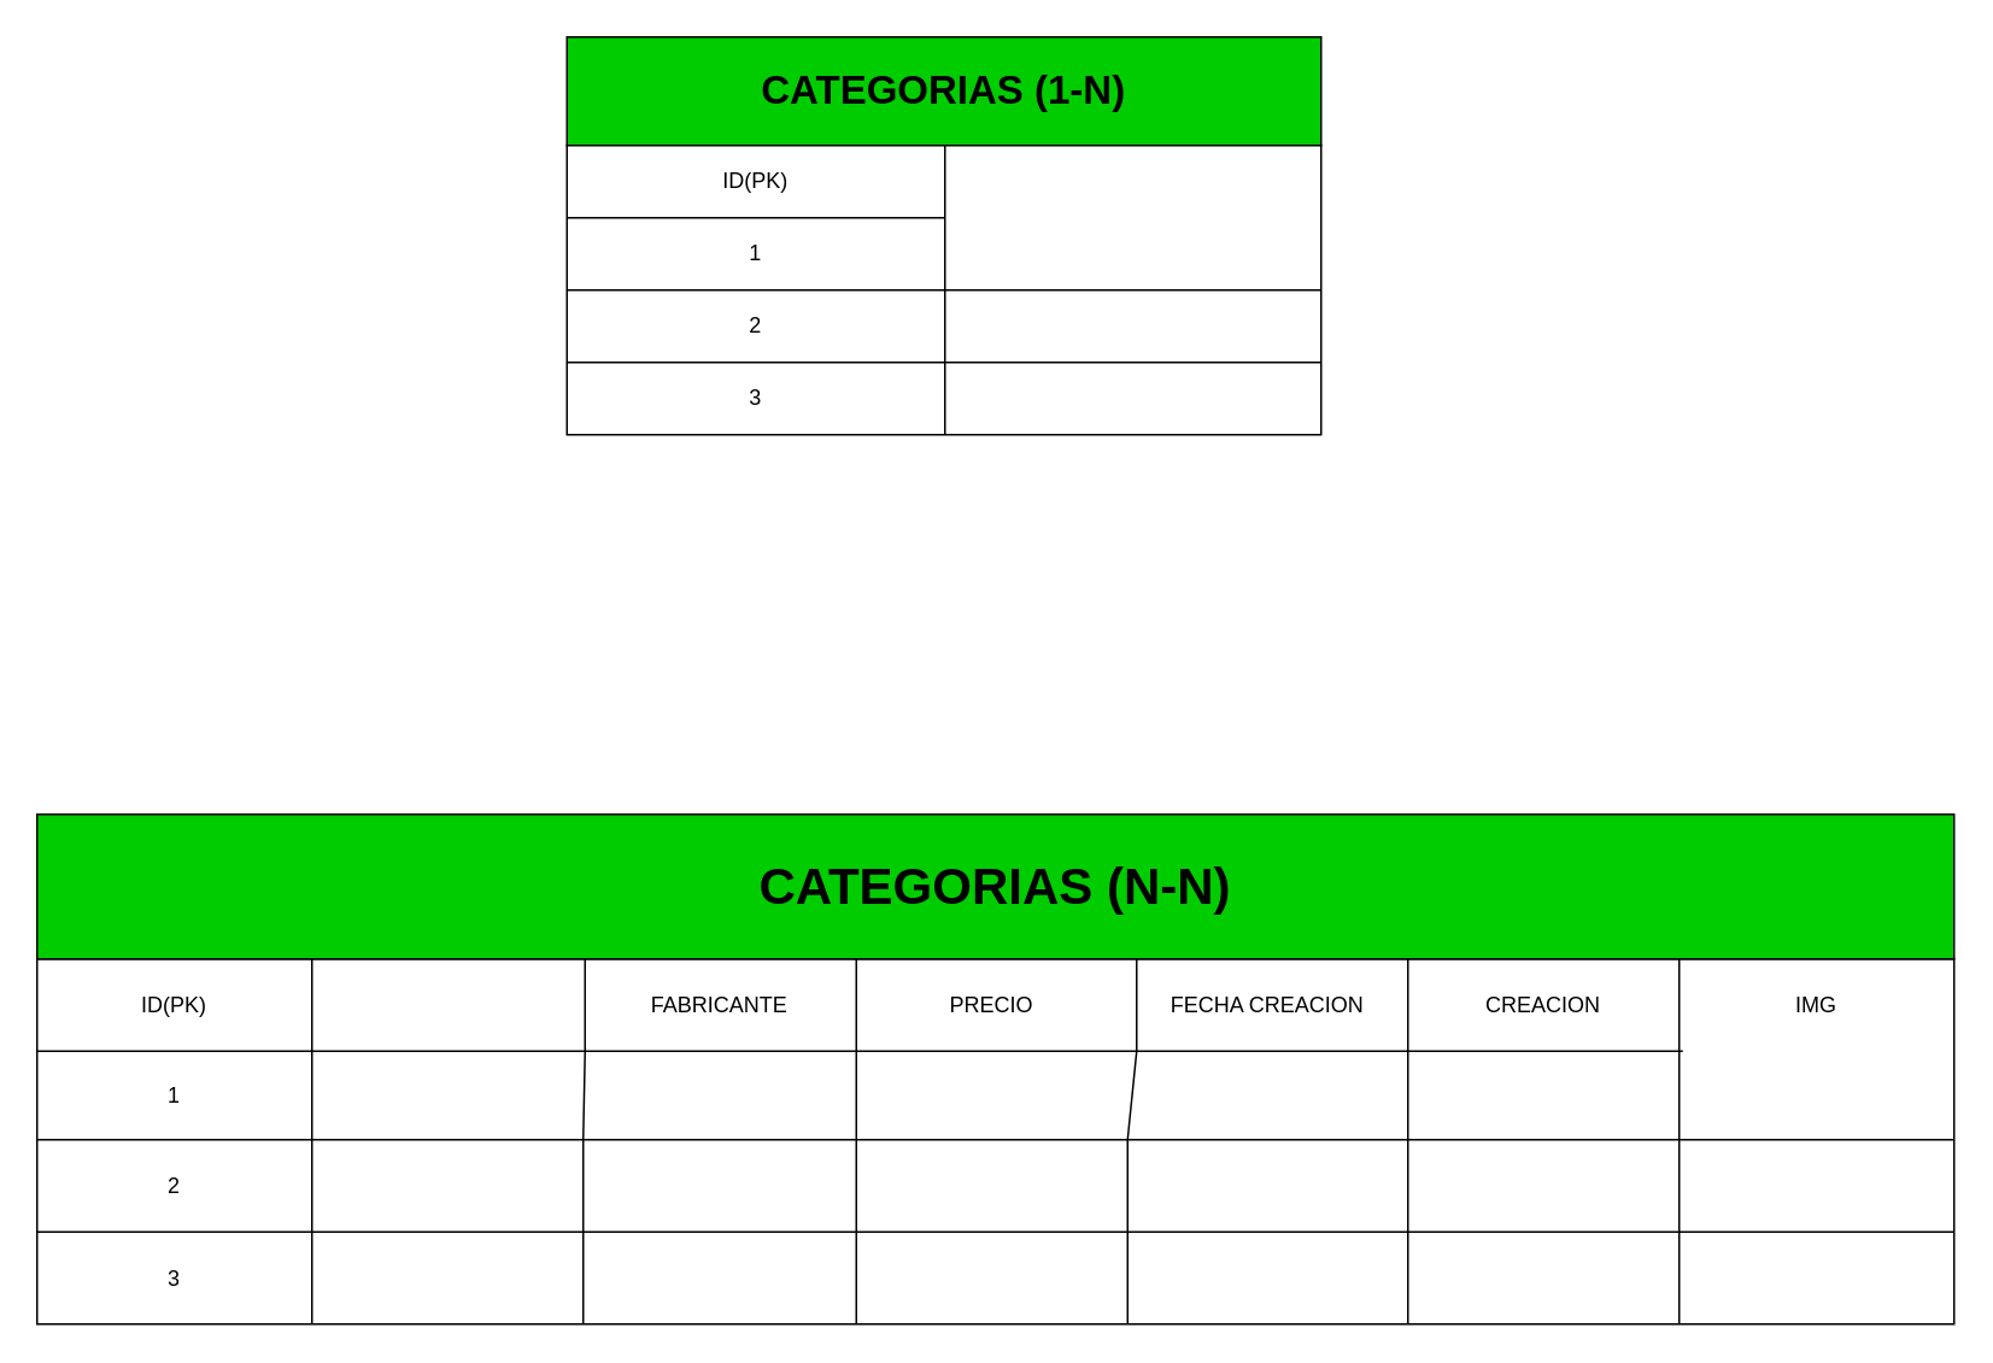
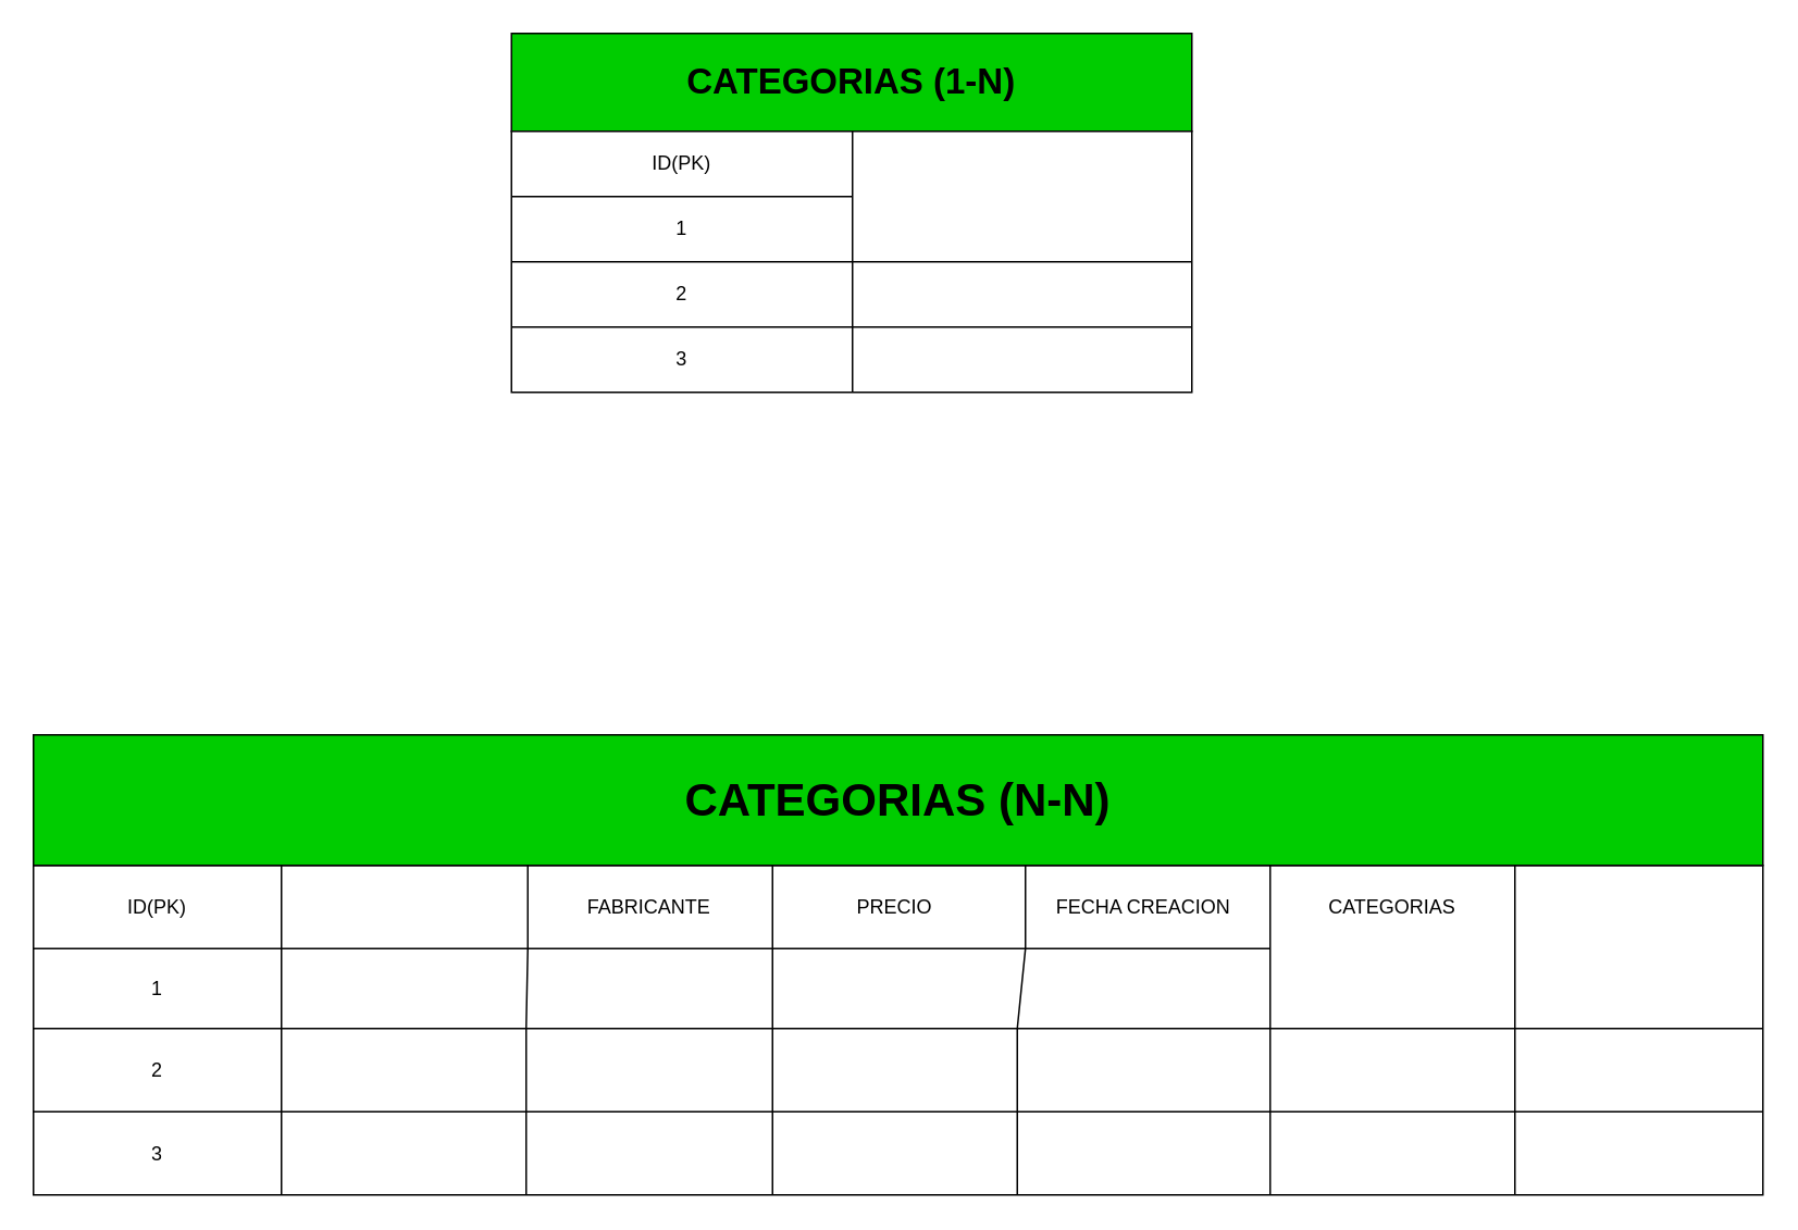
  <mxCell id="0" />
  <mxCell id="1" parent="0" />
  <mxCell id="2" value="" style="group" vertex="1" connectable="0" parent="1"><mxGeometry x="20" y="450" width="1060" height="282" as="geometry" /></mxCell>
  <mxCell id="3" value="" style="shape=table;startSize=0;container=1;collapsible=0;childLayout=tableLayout;" vertex="1" parent="2"><mxGeometry y="80" width="1060" height="202" as="geometry" /></mxCell>
  <mxCell id="4" value="" style="shape=partialRectangle;collapsible=0;dropTarget=0;pointerEvents=0;fillColor=none;top=0;left=0;bottom=0;right=0;points=[[0,0.5],[1,0.5]];portConstraint=eastwest;" vertex="1" parent="3"><mxGeometry width="1060" height="51" as="geometry" /></mxCell>
  <mxCell id="5" value="ID(PK)" style="shape=partialRectangle;html=1;whiteSpace=wrap;connectable=0;overflow=hidden;fillColor=none;top=0;left=0;bottom=0;right=0;" vertex="1" parent="4"><mxGeometry width="152" height="51" as="geometry"><mxRectangle width="152" height="51" as="alternateBounds" /></mxGeometry></mxCell>
  <mxCell id="6" value="FABRICANTE" style="shape=partialRectangle;html=1;whiteSpace=wrap;connectable=0;overflow=hidden;fillColor=none;top=0;left=0;bottom=0;right=0;" vertex="1" parent="4"><mxGeometry x="302" width="151" height="51" as="geometry"><mxRectangle width="151" height="51" as="alternateBounds" /></mxGeometry></mxCell>
  <mxCell id="7" value="PRECIO" style="shape=partialRectangle;html=1;whiteSpace=wrap;connectable=0;overflow=hidden;fillColor=none;top=0;left=0;bottom=0;right=0;" vertex="1" parent="4"><mxGeometry x="453" width="150" height="51" as="geometry"><mxRectangle width="150" height="51" as="alternateBounds" /></mxGeometry></mxCell>
  <mxCell id="8" value="FECHA CREACION" style="shape=partialRectangle;html=1;whiteSpace=wrap;connectable=0;overflow=hidden;fillColor=none;top=0;left=0;bottom=0;right=0;" vertex="1" parent="4"><mxGeometry x="603" width="155" height="51" as="geometry"><mxRectangle width="155" height="51" as="alternateBounds" /></mxGeometry></mxCell>
- <mxCell id="9" value="CREACION" style="shape=partialRectangle;html=1;whiteSpace=wrap;connectable=0;overflow=hidden;fillColor=none;top=0;left=0;bottom=0;right=0;" vertex="1" parent="4"><mxGeometry x="758" width="150" height="51" as="geometry"><mxRectangle width="150" height="51" as="alternateBounds" /></mxGeometry></mxCell>
- <mxCell id="10" value="IMG" style="shape=partialRectangle;html=1;whiteSpace=wrap;connectable=0;overflow=hidden;fillColor=none;top=0;left=0;bottom=0;right=0;" vertex="1" parent="4"><mxGeometry x="908" width="152" height="51" as="geometry"><mxRectangle width="152" height="51" as="alternateBounds" /></mxGeometry></mxCell>
+ <mxCell id="9" value="CATEGORIAS" style="shape=partialRectangle;html=1;whiteSpace=wrap;connectable=0;overflow=hidden;fillColor=none;top=0;left=0;bottom=0;right=0;" vertex="1" parent="4"><mxGeometry x="758" width="150" height="51" as="geometry"><mxRectangle width="150" height="51" as="alternateBounds" /></mxGeometry></mxCell>
  <mxCell id="11" value="" style="shape=partialRectangle;collapsible=0;dropTarget=0;pointerEvents=0;fillColor=none;top=0;left=0;bottom=0;right=0;points=[[0,0.5],[1,0.5]];portConstraint=eastwest;" vertex="1" parent="3"><mxGeometry y="51" width="1060" height="49" as="geometry" /></mxCell>
  <mxCell id="12" value="1" style="shape=partialRectangle;html=1;whiteSpace=wrap;connectable=0;overflow=hidden;fillColor=none;top=0;left=0;bottom=0;right=0;" vertex="1" parent="11"><mxGeometry width="152" height="49" as="geometry"><mxRectangle width="152" height="49" as="alternateBounds" /></mxGeometry></mxCell>
  <mxCell id="13" value="" style="shape=partialRectangle;html=1;whiteSpace=wrap;connectable=0;overflow=hidden;fillColor=none;top=0;left=0;bottom=0;right=0;" vertex="1" parent="11"><mxGeometry x="152" width="150" height="49" as="geometry"><mxRectangle width="150" height="49" as="alternateBounds" /></mxGeometry></mxCell>
  <mxCell id="14" value="" style="shape=partialRectangle;html=1;whiteSpace=wrap;connectable=0;overflow=hidden;fillColor=none;top=0;left=0;bottom=0;right=0;" vertex="1" parent="11"><mxGeometry x="302" width="151" height="49" as="geometry"><mxRectangle width="151" height="49" as="alternateBounds" /></mxGeometry></mxCell>
  <mxCell id="15" value="" style="shape=partialRectangle;html=1;whiteSpace=wrap;connectable=0;overflow=hidden;fillColor=none;top=0;left=0;bottom=0;right=0;" vertex="1" parent="11"><mxGeometry x="453" width="150" height="49" as="geometry"><mxRectangle width="150" height="49" as="alternateBounds" /></mxGeometry></mxCell>
  <mxCell id="16" value="" style="shape=partialRectangle;html=1;whiteSpace=wrap;connectable=0;overflow=hidden;fillColor=none;top=0;left=0;bottom=0;right=0;" vertex="1" parent="11"><mxGeometry x="603" width="155" height="49" as="geometry"><mxRectangle width="155" height="49" as="alternateBounds" /></mxGeometry></mxCell>
  <mxCell id="17" value="" style="shape=partialRectangle;html=1;whiteSpace=wrap;connectable=0;overflow=hidden;fillColor=none;top=0;left=0;bottom=0;right=0;" vertex="1" parent="11"><mxGeometry x="758" width="150" height="49" as="geometry"><mxRectangle width="150" height="49" as="alternateBounds" /></mxGeometry></mxCell>
  <mxCell id="18" style="shape=partialRectangle;html=1;whiteSpace=wrap;connectable=0;overflow=hidden;fillColor=none;top=0;left=0;bottom=0;right=0;" vertex="1" parent="11"><mxGeometry x="908" width="152" height="49" as="geometry"><mxRectangle width="152" height="49" as="alternateBounds" /></mxGeometry></mxCell>
  <mxCell id="19" style="shape=partialRectangle;collapsible=0;dropTarget=0;pointerEvents=0;fillColor=none;top=0;left=0;bottom=0;right=0;points=[[0,0.5],[1,0.5]];portConstraint=eastwest;" vertex="1" parent="3"><mxGeometry y="100" width="1060" height="51" as="geometry" /></mxCell>
  <mxCell id="20" value="2" style="shape=partialRectangle;html=1;whiteSpace=wrap;connectable=0;overflow=hidden;fillColor=none;top=0;left=0;bottom=0;right=0;" vertex="1" parent="19"><mxGeometry width="152" height="51" as="geometry"><mxRectangle width="152" height="51" as="alternateBounds" /></mxGeometry></mxCell>
  <mxCell id="21" style="shape=partialRectangle;html=1;whiteSpace=wrap;connectable=0;overflow=hidden;fillColor=none;top=0;left=0;bottom=0;right=0;" vertex="1" parent="19"><mxGeometry x="152" width="150" height="51" as="geometry"><mxRectangle width="150" height="51" as="alternateBounds" /></mxGeometry></mxCell>
  <mxCell id="22" style="shape=partialRectangle;html=1;whiteSpace=wrap;connectable=0;overflow=hidden;fillColor=none;top=0;left=0;bottom=0;right=0;" vertex="1" parent="19"><mxGeometry x="302" width="151" height="51" as="geometry"><mxRectangle width="151" height="51" as="alternateBounds" /></mxGeometry></mxCell>
  <mxCell id="23" style="shape=partialRectangle;html=1;whiteSpace=wrap;connectable=0;overflow=hidden;fillColor=none;top=0;left=0;bottom=0;right=0;" vertex="1" parent="19"><mxGeometry x="453" width="150" height="51" as="geometry"><mxRectangle width="150" height="51" as="alternateBounds" /></mxGeometry></mxCell>
  <mxCell id="24" style="shape=partialRectangle;html=1;whiteSpace=wrap;connectable=0;overflow=hidden;fillColor=none;top=0;left=0;bottom=0;right=0;" vertex="1" parent="19"><mxGeometry x="603" width="155" height="51" as="geometry"><mxRectangle width="155" height="51" as="alternateBounds" /></mxGeometry></mxCell>
  <mxCell id="25" style="shape=partialRectangle;html=1;whiteSpace=wrap;connectable=0;overflow=hidden;fillColor=none;top=0;left=0;bottom=0;right=0;" vertex="1" parent="19"><mxGeometry x="758" width="150" height="51" as="geometry"><mxRectangle width="150" height="51" as="alternateBounds" /></mxGeometry></mxCell>
  <mxCell id="26" style="shape=partialRectangle;html=1;whiteSpace=wrap;connectable=0;overflow=hidden;fillColor=none;top=0;left=0;bottom=0;right=0;" vertex="1" parent="19"><mxGeometry x="908" width="152" height="51" as="geometry"><mxRectangle width="152" height="51" as="alternateBounds" /></mxGeometry></mxCell>
  <mxCell id="27" style="shape=partialRectangle;collapsible=0;dropTarget=0;pointerEvents=0;fillColor=none;top=0;left=0;bottom=0;right=0;points=[[0,0.5],[1,0.5]];portConstraint=eastwest;" vertex="1" parent="3"><mxGeometry y="151" width="1060" height="51" as="geometry" /></mxCell>
  <mxCell id="28" value="3" style="shape=partialRectangle;html=1;whiteSpace=wrap;connectable=0;overflow=hidden;fillColor=none;top=0;left=0;bottom=0;right=0;" vertex="1" parent="27"><mxGeometry width="152" height="51" as="geometry"><mxRectangle width="152" height="51" as="alternateBounds" /></mxGeometry></mxCell>
  <mxCell id="29" style="shape=partialRectangle;html=1;whiteSpace=wrap;connectable=0;overflow=hidden;fillColor=none;top=0;left=0;bottom=0;right=0;" vertex="1" parent="27"><mxGeometry x="152" width="150" height="51" as="geometry"><mxRectangle width="150" height="51" as="alternateBounds" /></mxGeometry></mxCell>
  <mxCell id="30" style="shape=partialRectangle;html=1;whiteSpace=wrap;connectable=0;overflow=hidden;fillColor=none;top=0;left=0;bottom=0;right=0;" vertex="1" parent="27"><mxGeometry x="302" width="151" height="51" as="geometry"><mxRectangle width="151" height="51" as="alternateBounds" /></mxGeometry></mxCell>
  <mxCell id="31" style="shape=partialRectangle;html=1;whiteSpace=wrap;connectable=0;overflow=hidden;fillColor=none;top=0;left=0;bottom=0;right=0;" vertex="1" parent="27"><mxGeometry x="453" width="150" height="51" as="geometry"><mxRectangle width="150" height="51" as="alternateBounds" /></mxGeometry></mxCell>
  <mxCell id="32" style="shape=partialRectangle;html=1;whiteSpace=wrap;connectable=0;overflow=hidden;fillColor=none;top=0;left=0;bottom=0;right=0;" vertex="1" parent="27"><mxGeometry x="603" width="155" height="51" as="geometry"><mxRectangle width="155" height="51" as="alternateBounds" /></mxGeometry></mxCell>
  <mxCell id="33" style="shape=partialRectangle;html=1;whiteSpace=wrap;connectable=0;overflow=hidden;fillColor=none;top=0;left=0;bottom=0;right=0;" vertex="1" parent="27"><mxGeometry x="758" width="150" height="51" as="geometry"><mxRectangle width="150" height="51" as="alternateBounds" /></mxGeometry></mxCell>
  <mxCell id="34" style="shape=partialRectangle;html=1;whiteSpace=wrap;connectable=0;overflow=hidden;fillColor=none;top=0;left=0;bottom=0;right=0;" vertex="1" parent="27"><mxGeometry x="908" width="152" height="51" as="geometry"><mxRectangle width="152" height="51" as="alternateBounds" /></mxGeometry></mxCell>
  <mxCell id="35" value="&lt;font style=&quot;font-size: 28px&quot;&gt;&lt;b&gt;CATEGORIAS (N-N)&lt;/b&gt;&lt;/font&gt;" style="whiteSpace=wrap;html=1;gradientColor=none;fillColor=#00CC00;" vertex="1" parent="2"><mxGeometry width="1060" height="80" as="geometry" /></mxCell>
  <mxCell id="36" value="" style="group" vertex="1" connectable="0" parent="1"><mxGeometry x="313" y="20" width="417" height="240" as="geometry" /></mxCell>
  <mxCell id="37" value="" style="group" vertex="1" connectable="0" parent="36"><mxGeometry width="417" height="220" as="geometry" /></mxCell>
  <mxCell id="38" value="&lt;font size=&quot;1&quot;&gt;&lt;b style=&quot;font-size: 22px&quot;&gt;CATEGORIAS (1-N)&lt;/b&gt;&lt;/font&gt;" style="whiteSpace=wrap;html=1;fillColor=#00cc00;" vertex="1" parent="37"><mxGeometry width="417" height="60" as="geometry" /></mxCell>
  <mxCell id="39" value="" style="shape=table;startSize=0;container=1;collapsible=0;childLayout=tableLayout;" vertex="1" parent="37"><mxGeometry y="60" width="417" height="160" as="geometry" /></mxCell>
  <mxCell id="40" value="" style="shape=partialRectangle;collapsible=0;dropTarget=0;pointerEvents=0;fillColor=none;top=0;left=0;bottom=0;right=0;points=[[0,0.5],[1,0.5]];portConstraint=eastwest;" vertex="1" parent="39"><mxGeometry width="417" height="40" as="geometry" /></mxCell>
  <mxCell id="41" value="ID(PK)" style="shape=partialRectangle;html=1;whiteSpace=wrap;connectable=0;overflow=hidden;fillColor=none;top=0;left=0;bottom=0;right=0;" vertex="1" parent="40"><mxGeometry width="209" height="40" as="geometry"><mxRectangle width="209" height="40" as="alternateBounds" /></mxGeometry></mxCell>
  <mxCell id="42" value="" style="shape=partialRectangle;collapsible=0;dropTarget=0;pointerEvents=0;fillColor=none;top=0;left=0;bottom=0;right=0;points=[[0,0.5],[1,0.5]];portConstraint=eastwest;" vertex="1" parent="39"><mxGeometry y="40" width="417" height="40" as="geometry" /></mxCell>
  <mxCell id="43" value="1" style="shape=partialRectangle;html=1;whiteSpace=wrap;connectable=0;overflow=hidden;fillColor=none;top=0;left=0;bottom=0;right=0;" vertex="1" parent="42"><mxGeometry width="209" height="40" as="geometry"><mxRectangle width="209" height="40" as="alternateBounds" /></mxGeometry></mxCell>
  <mxCell id="44" value="" style="shape=partialRectangle;html=1;whiteSpace=wrap;connectable=0;overflow=hidden;fillColor=none;top=0;left=0;bottom=0;right=0;" vertex="1" parent="42"><mxGeometry x="209" width="208" height="40" as="geometry"><mxRectangle width="208" height="40" as="alternateBounds" /></mxGeometry></mxCell>
  <mxCell id="45" value="" style="shape=partialRectangle;collapsible=0;dropTarget=0;pointerEvents=0;fillColor=none;top=0;left=0;bottom=0;right=0;points=[[0,0.5],[1,0.5]];portConstraint=eastwest;" vertex="1" parent="39"><mxGeometry y="80" width="417" height="40" as="geometry" /></mxCell>
  <mxCell id="46" value="2" style="shape=partialRectangle;html=1;whiteSpace=wrap;connectable=0;overflow=hidden;fillColor=none;top=0;left=0;bottom=0;right=0;" vertex="1" parent="45"><mxGeometry width="209" height="40" as="geometry"><mxRectangle width="209" height="40" as="alternateBounds" /></mxGeometry></mxCell>
  <mxCell id="47" value="" style="shape=partialRectangle;html=1;whiteSpace=wrap;connectable=0;overflow=hidden;fillColor=none;top=0;left=0;bottom=0;right=0;" vertex="1" parent="45"><mxGeometry x="209" width="208" height="40" as="geometry"><mxRectangle width="208" height="40" as="alternateBounds" /></mxGeometry></mxCell>
  <mxCell id="48" value="" style="shape=partialRectangle;collapsible=0;dropTarget=0;pointerEvents=0;fillColor=none;top=0;left=0;bottom=0;right=0;points=[[0,0.5],[1,0.5]];portConstraint=eastwest;" vertex="1" parent="39"><mxGeometry y="120" width="417" height="40" as="geometry" /></mxCell>
  <mxCell id="49" value="3" style="shape=partialRectangle;html=1;whiteSpace=wrap;connectable=0;overflow=hidden;fillColor=none;top=0;left=0;bottom=0;right=0;" vertex="1" parent="48"><mxGeometry width="209" height="40" as="geometry"><mxRectangle width="209" height="40" as="alternateBounds" /></mxGeometry></mxCell>
  <mxCell id="50" value="" style="shape=partialRectangle;html=1;whiteSpace=wrap;connectable=0;overflow=hidden;fillColor=none;top=0;left=0;bottom=0;right=0;" vertex="1" parent="48"><mxGeometry x="209" width="208" height="40" as="geometry"><mxRectangle width="208" height="40" as="alternateBounds" /></mxGeometry></mxCell>
